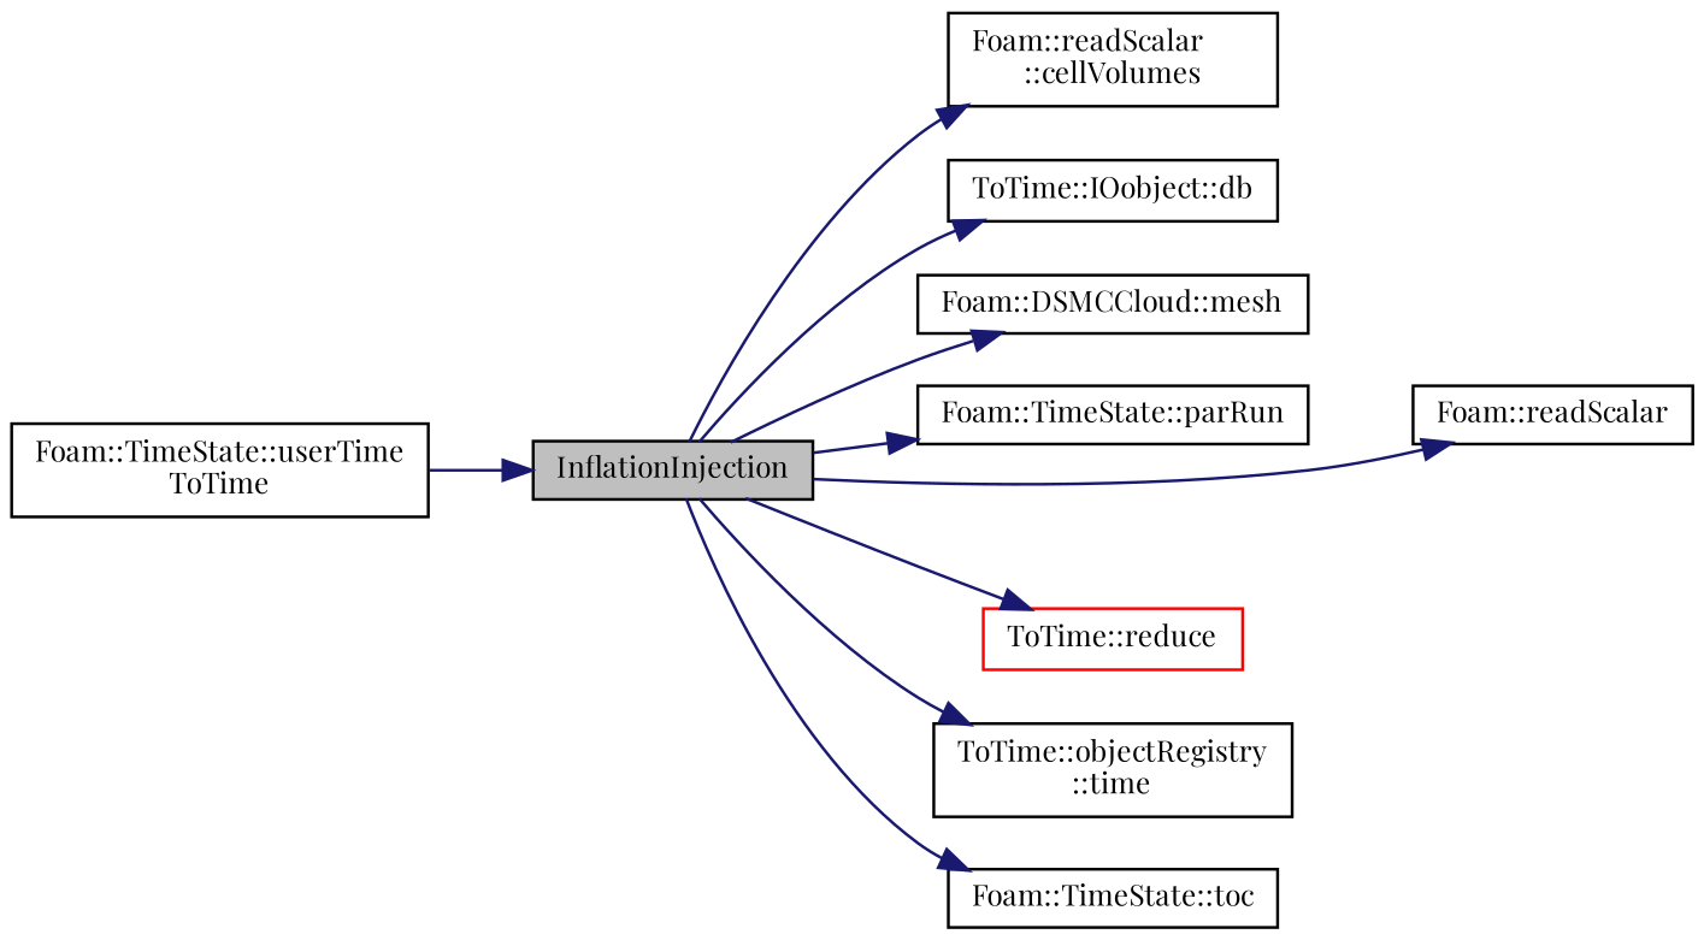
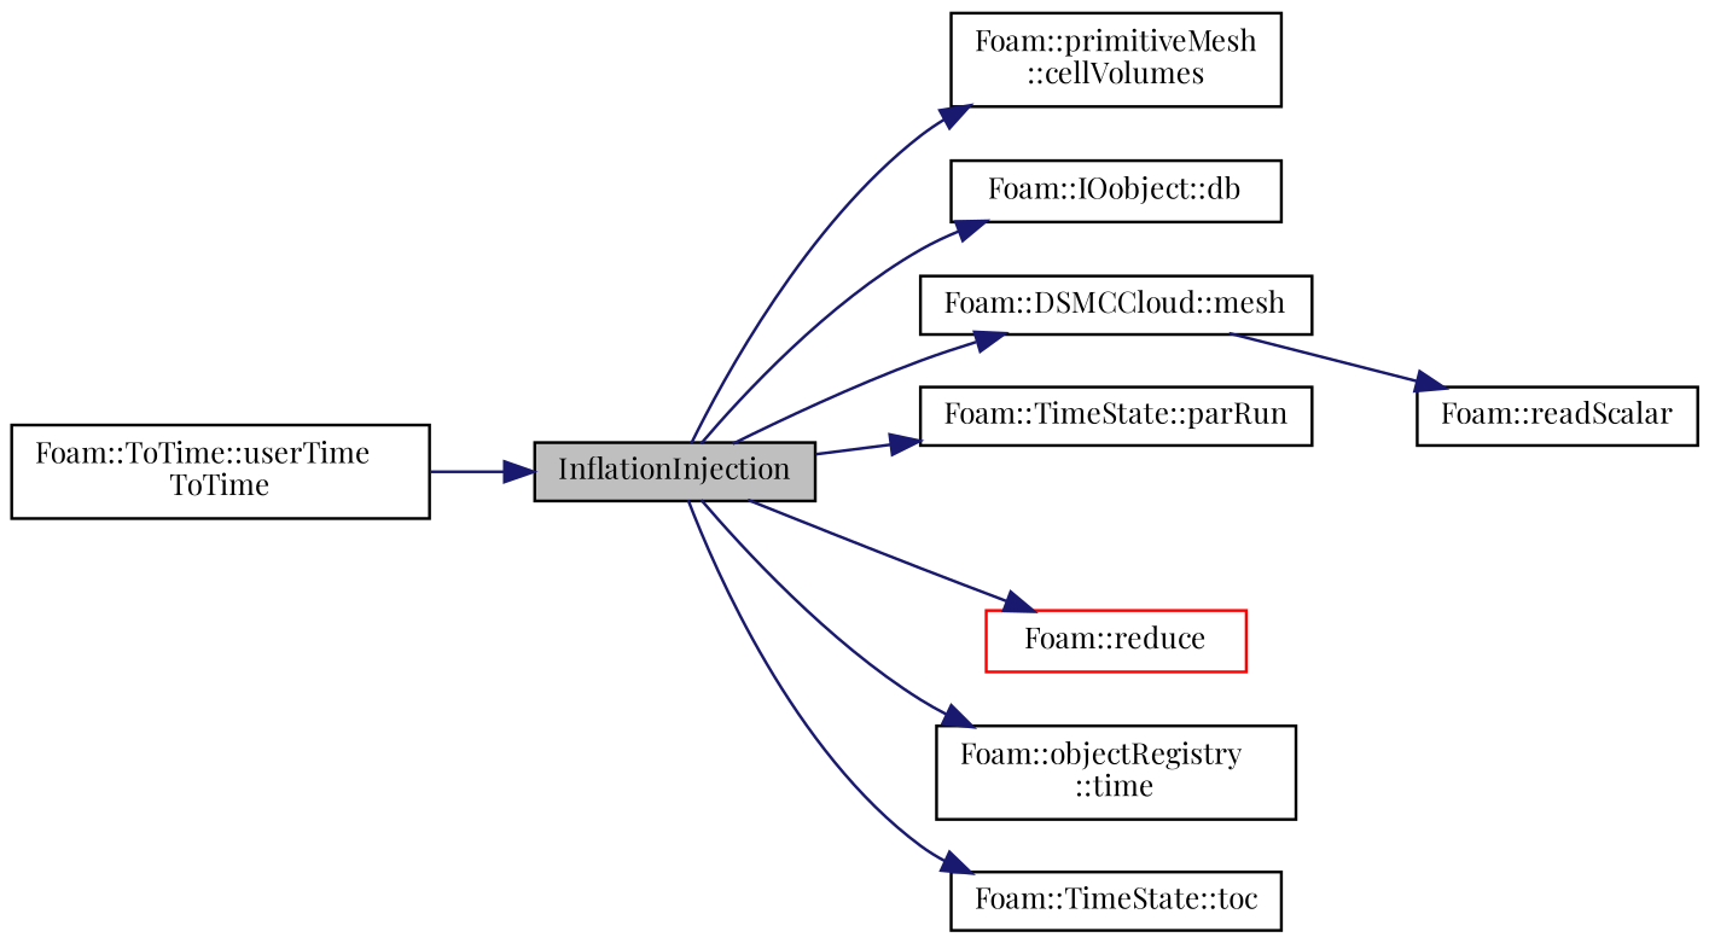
  digraph {
    fontname="Playfair Display"
    rankdir=LR
    node [color=black fontname="Playfair Display" fontsize=10 shape=record]
    edge [color=midnightblue fontname="Playfair Display" fontsize=10 labelfontname=FreeSans labelfontsize=10 style=solid]
    n1 [fillcolor=grey75 fontcolor=black height=0.2 label=InflationInjection style=filled width=0.4]
-   n2 [height=0.2 label="Foam::readScalar\l::cellVolumes" width=0.4]
-   n3 [height=0.2 label="ToTime::IOobject::db" width=0.4]
+   n2 [height=0.2 label="Foam::primitiveMesh\l::cellVolumes" width=0.4]
+   n3 [height=0.2 label="Foam::IOobject::db" width=0.4]
    n4 [height=0.2 label="Foam::DSMCCloud::mesh" width=0.4]
    n5 [height=0.2 label="Foam::TimeState::parRun" width=0.4]
    n6 [height=0.2 label="Foam::readScalar" width=0.4]
-   n7 [color=red height=0.2 label="ToTime::reduce" width=0.4]
-   n8 [height=0.2 label="ToTime::objectRegistry\l::time" width=0.4]
+   n7 [color=red height=0.2 label="Foam::reduce" width=0.4]
+   n8 [height=0.2 label="Foam::objectRegistry\l::time" width=0.4]
    n9 [height=0.2 label="Foam::TimeState::toc" width=0.4]
-   n10 [height=0.2 label="Foam::TimeState::userTime\lToTime" width=0.4]
+   n10 [height=0.2 label="Foam::ToTime::userTime\lToTime" width=0.4]
    n1 -> n2
    n1 -> n3
    n1 -> n4
    n1 -> n5
-   n1 -> n6
+   n4 -> n6
    n1 -> n7
    n1 -> n8
    n1 -> n9
    n10 -> n1
  }
